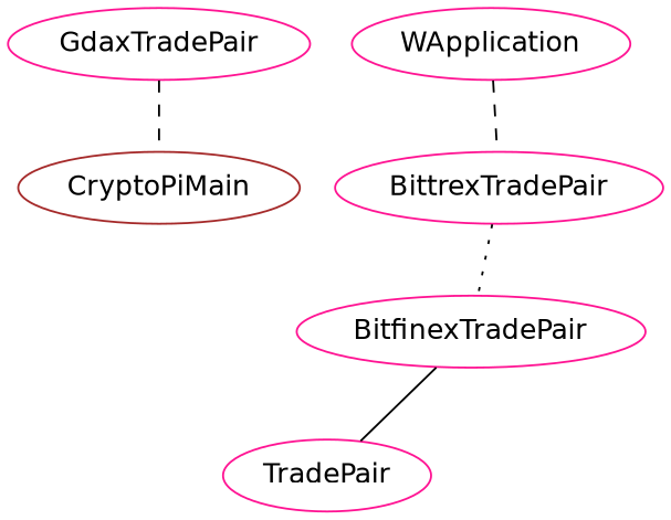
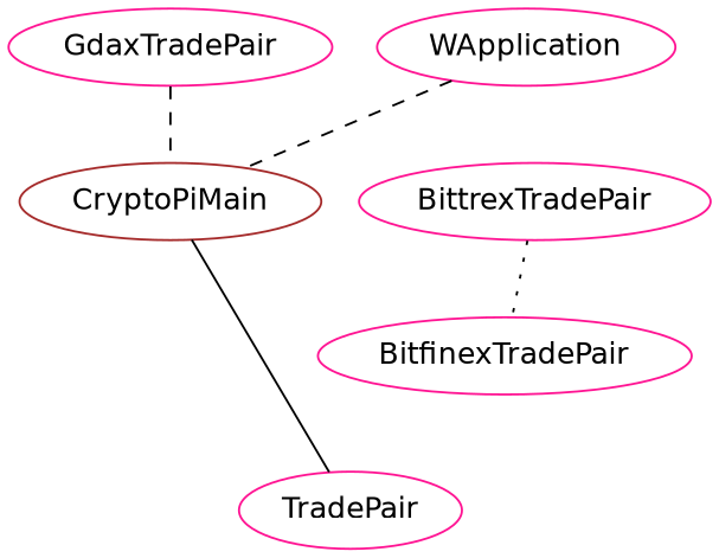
  graph {
    fontname="DejaVu Sans"
    node [color=deeppink fontname="DejaVu Sans"]
    edge [fontname="DejaVu Sans" style=dashed]
    CryptoPiMain [color=brown]
    WApplication
    BittrexTradePair
    BitfinexTradePair
    TradePair
    GdaxTradePair
-   WApplication -- BittrexTradePair
+   WApplication -- CryptoPiMain
    BittrexTradePair -- BitfinexTradePair [style=dotted]
-   BitfinexTradePair -- TradePair [style=solid]
+   CryptoPiMain -- TradePair [style=solid]
    GdaxTradePair -- CryptoPiMain
  }
